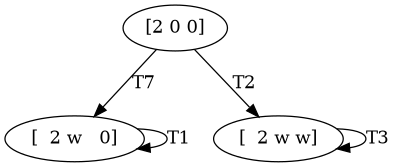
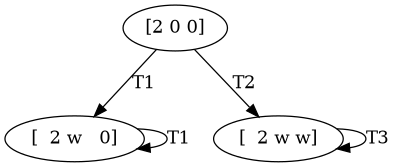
  strict digraph {
    n1 [label="[2 0 0]"]
    n2 [label="[  2 w   0]"]
    n3 [label="[  2 w w]"]
-   n1 -> n2 [label=T7]
+   n1 -> n2 [label=T1]
    n1 -> n3 [label=T2]
    n2 -> n2 [label=T1]
    n3 -> n3 [label=T3]
  }
